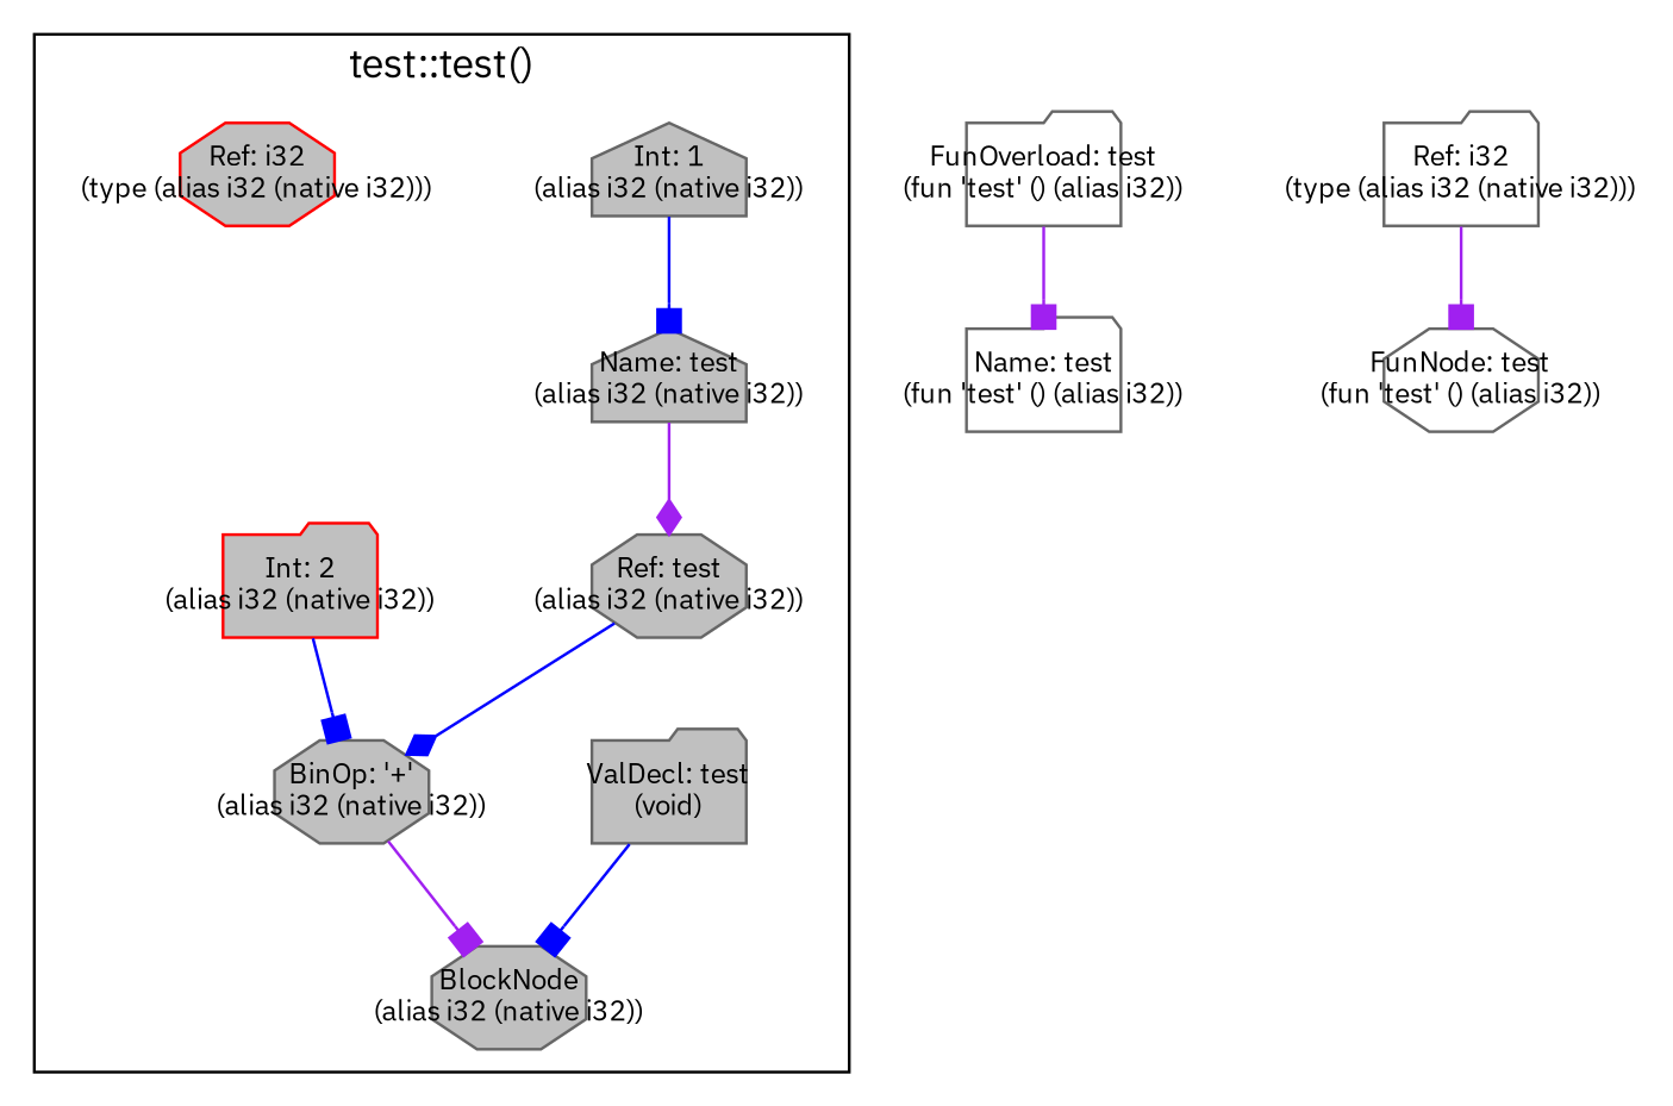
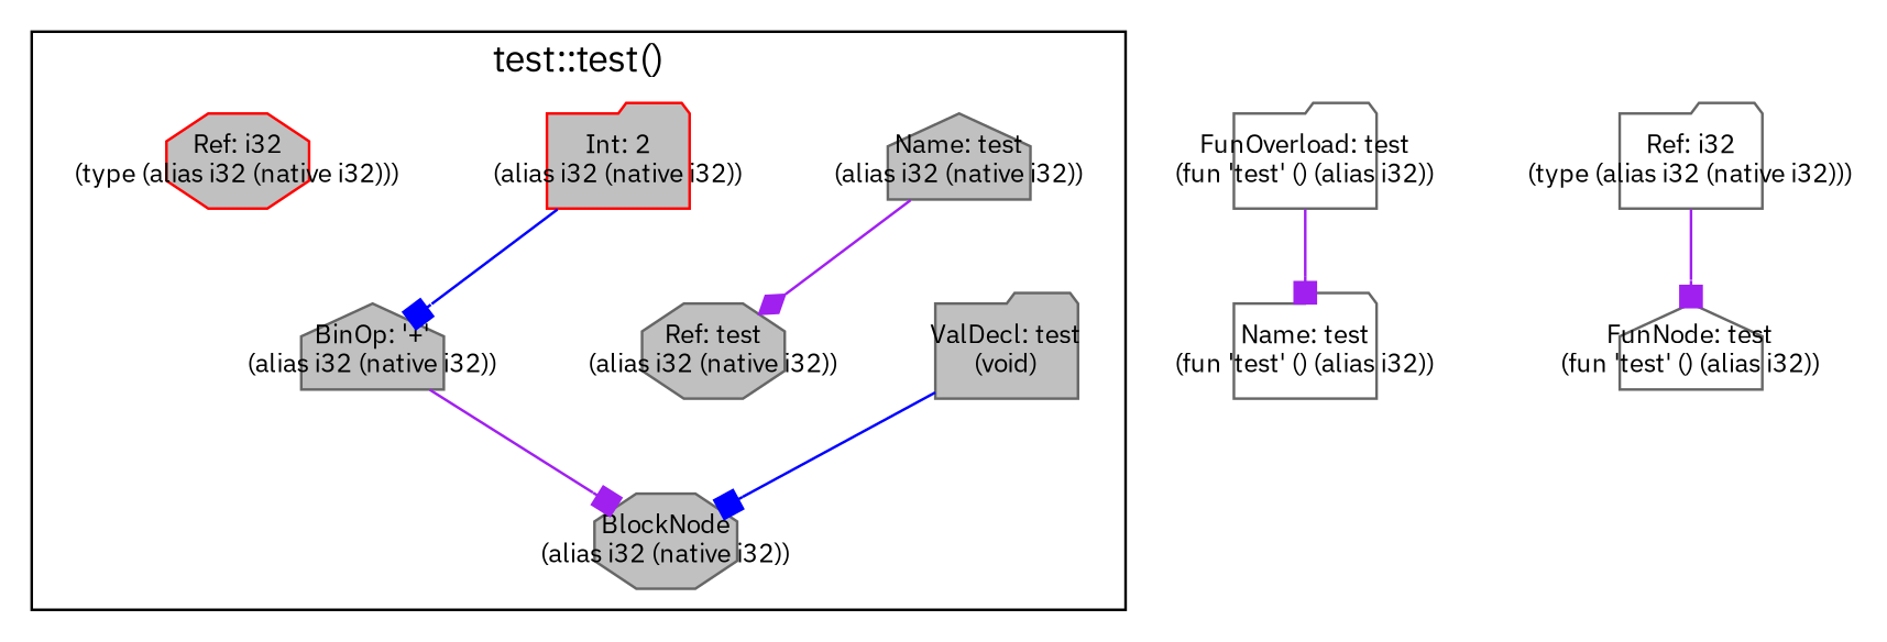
  digraph {
    fontname="IBM Plex Sans"
    node [color=gray40 fillcolor=grey fixedsize=shape fontname="IBM Plex Sans" fontsize=10 shape=octagon style=filled]
    edge [arrowhead=box color=blue fontname="IBM Plex Sans" fontsize=10 labeldistance=1]
    n1 [label="BlockNode\n(alias i32 (native i32))"]
    n2 [label="ValDecl: test\n(void)" shape=folder]
    n3 [label="Name: test\n(alias i32 (native i32))" shape=house]
    n4 [label="Ref: test\n(alias i32 (native i32))"]
-   n5 [label="Int: 1\n(alias i32 (native i32))" shape=house]
-   n6 [label="BinOp: '+'\n(alias i32 (native i32))"]
+   n6 [label="BinOp: '+'\n(alias i32 (native i32))" shape=house]
    n7 [color=red label="Int: 2\n(alias i32 (native i32))" shape=folder]
    n8 [color=red label="Ref: i32\n(type (alias i32 (native i32)))"]
    n9 [label="FunOverload: test\n(fun 'test' () (alias i32))" shape=folder style=""]
    n10 [label="Name: test\n(fun 'test' () (alias i32))" shape=folder style=""]
-   n11 [label="FunNode: test\n(fun 'test' () (alias i32))" style=""]
+   n11 [label="FunNode: test\n(fun 'test' () (alias i32))" shape=house style=""]
    n12 [label="Ref: i32\n(type (alias i32 (native i32)))" shape=folder style=""]
    subgraph cluster_1 {
      label="test::test()"
      n1
      n2
      n3
      n4
-     n5
      n6
      n7
      n8
    }
    n2 -> n1
    n3 -> n4 [arrowhead=diamond color=purple]
-   n4 -> n6 [arrowhead=diamond]
-   n5 -> n3
    n6 -> n1 [color=purple]
    n7 -> n6
    n9 -> n10 [color=purple]
    n12 -> n11 [color=purple]
  }
